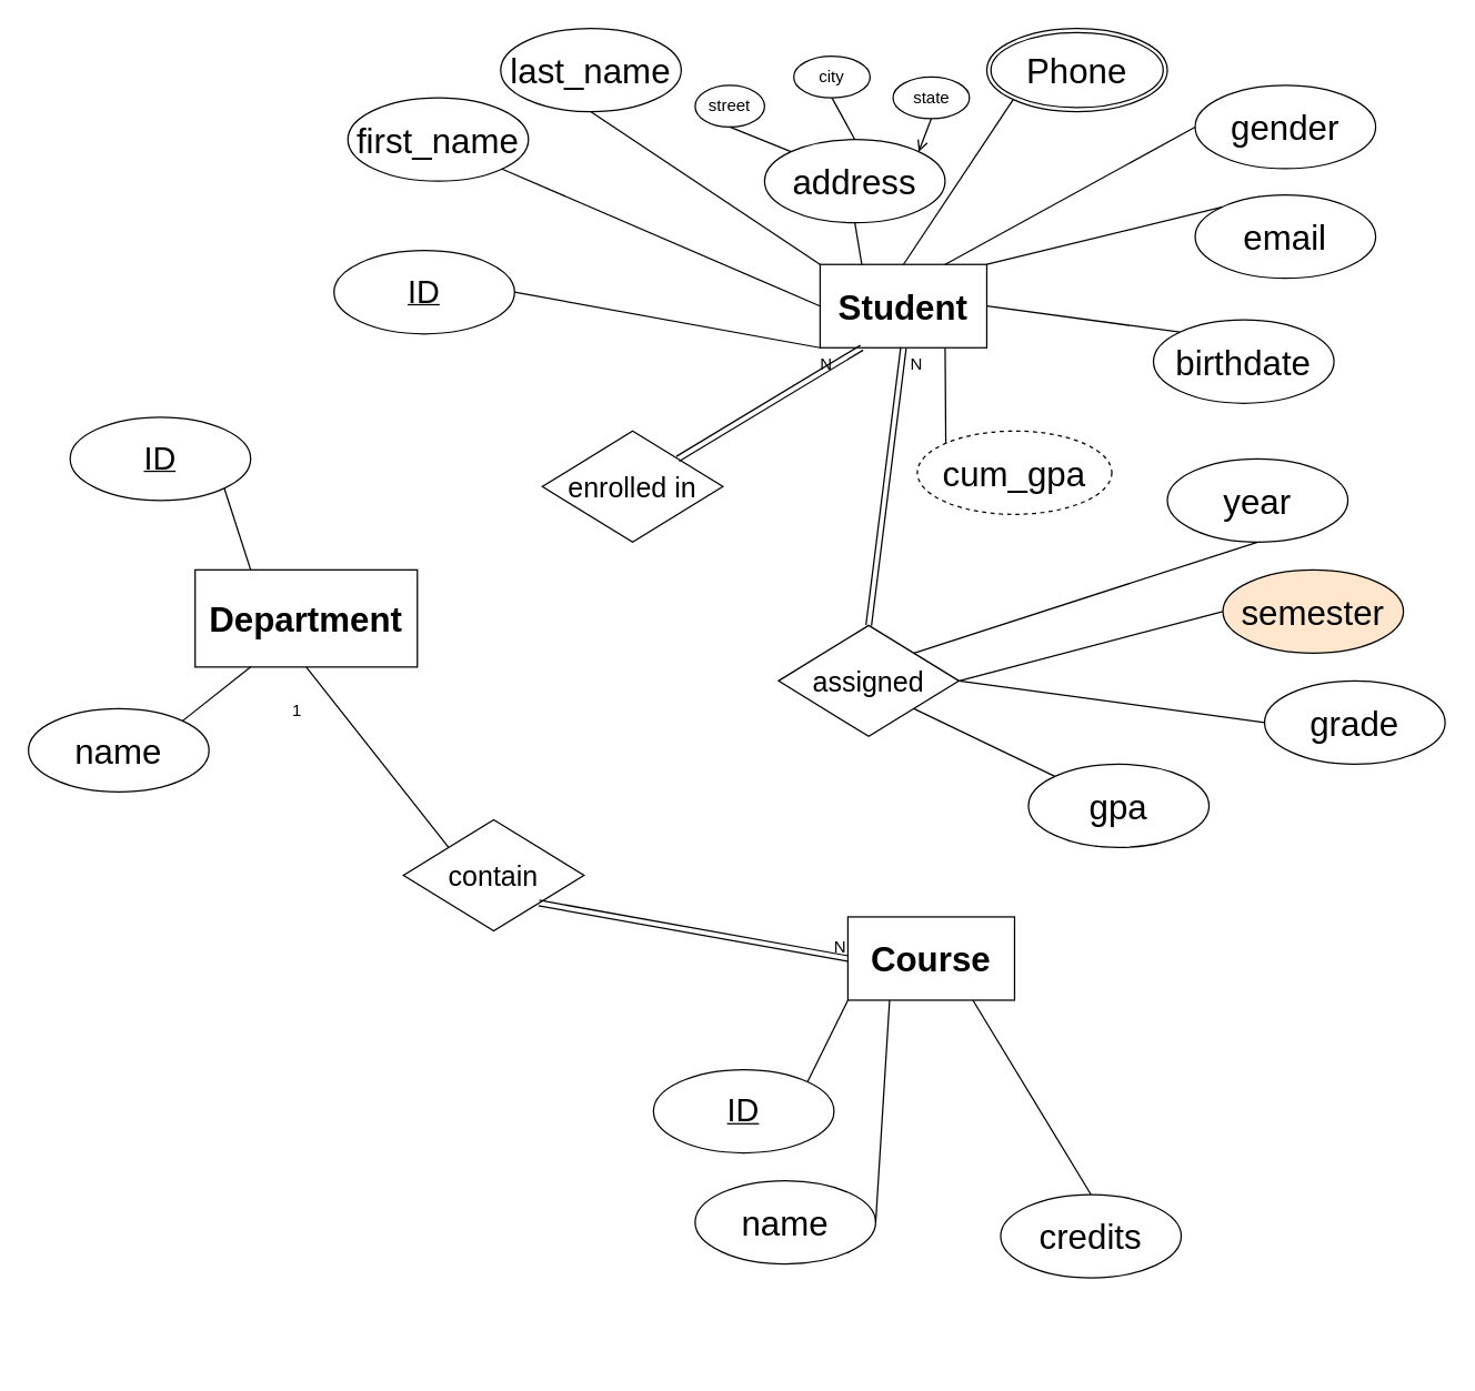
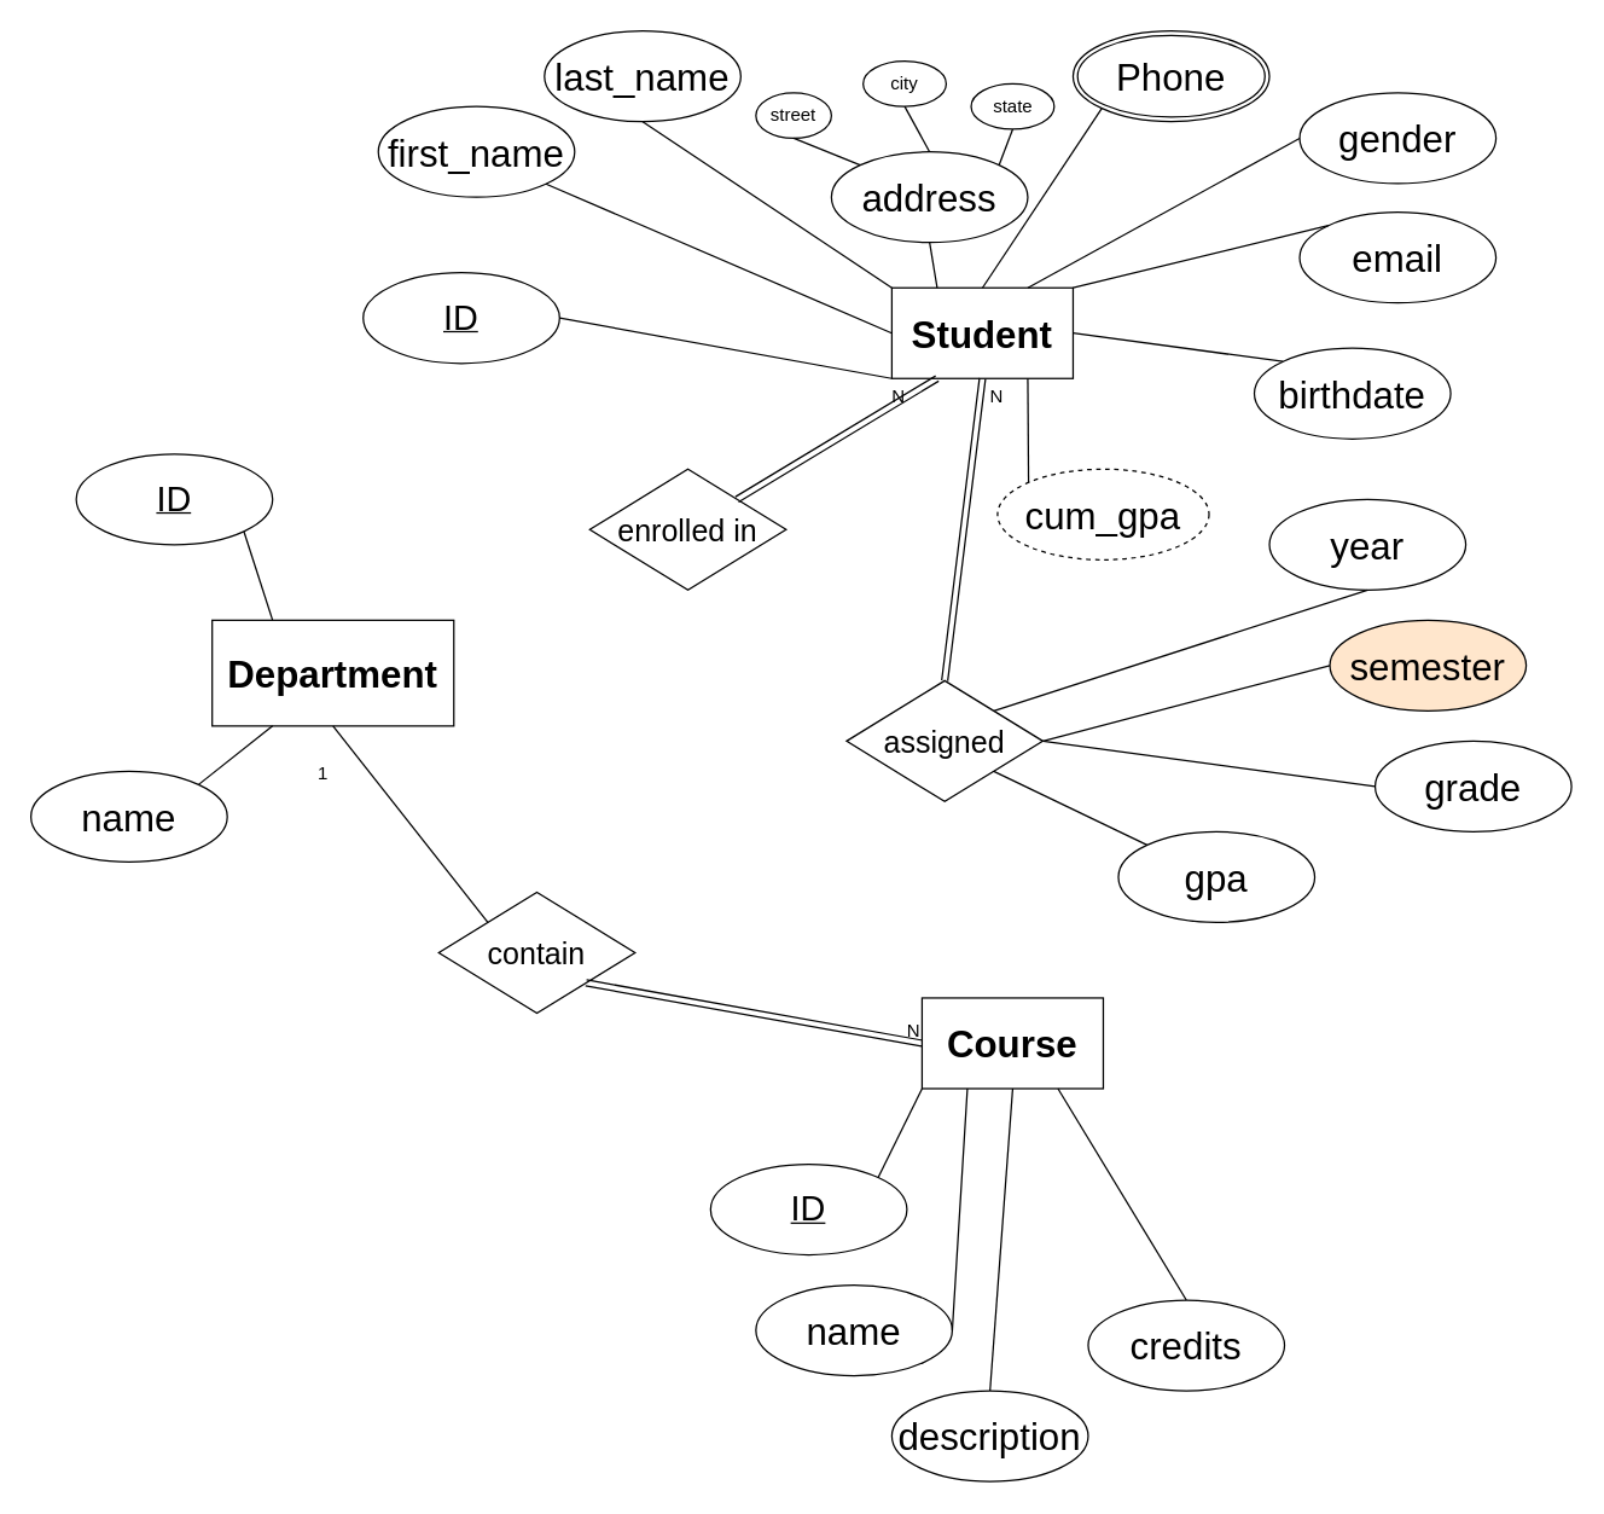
  <mxCell id="0" />
  <mxCell id="1" parent="0" />
  <mxCell id="2" value="&lt;font size=&quot;1&quot; style=&quot;&quot;&gt;&lt;b style=&quot;font-size: 25px;&quot;&gt;Department&lt;/b&gt;&lt;/font&gt;" style="rounded=0;whiteSpace=wrap;html=1;" vertex="1" parent="1"><mxGeometry x="140" y="410" width="160" height="70" as="geometry" /></mxCell>
  <mxCell id="3" value="&lt;span style=&quot;font-size: 25px;&quot;&gt;&lt;b&gt;Course&lt;/b&gt;&lt;/span&gt;" style="rounded=0;whiteSpace=wrap;html=1;" vertex="1" parent="1"><mxGeometry x="610" y="660" width="120" height="60" as="geometry" /></mxCell>
  <mxCell id="4" value="&lt;font size=&quot;1&quot; style=&quot;&quot;&gt;&lt;b style=&quot;font-size: 25px;&quot;&gt;Student&lt;/b&gt;&lt;/font&gt;" style="rounded=0;whiteSpace=wrap;html=1;" vertex="1" parent="1"><mxGeometry x="590" y="190" width="120" height="60" as="geometry" /></mxCell>
  <mxCell id="5" value="&lt;font style=&quot;font-size: 23px;&quot;&gt;ID&lt;/font&gt;" style="ellipse;whiteSpace=wrap;html=1;align=center;fontStyle=4;" vertex="1" parent="1"><mxGeometry x="470" y="770" width="130" height="60" as="geometry" /></mxCell>
  <mxCell id="6" value="&lt;font style=&quot;font-size: 25px;&quot;&gt;name&lt;/font&gt;" style="ellipse;whiteSpace=wrap;html=1;align=center;" vertex="1" parent="1"><mxGeometry x="500" y="850" width="130" height="60" as="geometry" /></mxCell>
+ <mxCell id="7" value="&lt;font style=&quot;font-size: 25px;&quot;&gt;description&lt;/font&gt;" style="ellipse;whiteSpace=wrap;html=1;align=center;" vertex="1" parent="1"><mxGeometry x="590" y="920" width="130" height="60" as="geometry" /></mxCell>
  <mxCell id="8" value="&lt;font style=&quot;font-size: 25px;&quot;&gt;credits&lt;/font&gt;" style="ellipse;whiteSpace=wrap;html=1;align=center;" vertex="1" parent="1"><mxGeometry x="720" y="860" width="130" height="60" as="geometry" /></mxCell>
  <mxCell id="9" value="" style="endArrow=none;html=1;rounded=0;exitX=1;exitY=0;exitDx=0;exitDy=0;entryX=0;entryY=1;entryDx=0;entryDy=0;" edge="1" parent="1" source="5" target="3"><mxGeometry relative="1" as="geometry"><mxPoint x="510" y="670" as="sourcePoint" /><mxPoint x="670" y="670" as="targetPoint" /></mxGeometry></mxCell>
  <mxCell id="10" value="" style="endArrow=none;html=1;rounded=0;exitX=1;exitY=0.5;exitDx=0;exitDy=0;entryX=0.25;entryY=1;entryDx=0;entryDy=0;" edge="1" parent="1" source="6" target="3"><mxGeometry relative="1" as="geometry"><mxPoint x="591" y="789" as="sourcePoint" /><mxPoint x="670" y="710" as="targetPoint" /></mxGeometry></mxCell>
+ <mxCell id="11" value="" style="endArrow=none;html=1;rounded=0;exitX=0.5;exitY=0;exitDx=0;exitDy=0;entryX=0.5;entryY=1;entryDx=0;entryDy=0;" edge="1" parent="1" source="7" target="3"><mxGeometry relative="1" as="geometry"><mxPoint x="640" y="890" as="sourcePoint" /><mxPoint x="680" y="720" as="targetPoint" /></mxGeometry></mxCell>
  <mxCell id="12" value="" style="endArrow=none;html=1;rounded=0;exitX=0.5;exitY=0;exitDx=0;exitDy=0;entryX=0.75;entryY=1;entryDx=0;entryDy=0;" edge="1" parent="1" source="8" target="3"><mxGeometry relative="1" as="geometry"><mxPoint x="665" y="930" as="sourcePoint" /><mxPoint x="730" y="710" as="targetPoint" /></mxGeometry></mxCell>
  <mxCell id="13" value="&lt;font style=&quot;font-size: 23px;&quot;&gt;ID&lt;/font&gt;" style="ellipse;whiteSpace=wrap;html=1;align=center;fontStyle=4;" vertex="1" parent="1"><mxGeometry x="50" y="300" width="130" height="60" as="geometry" /></mxCell>
  <mxCell id="14" value="&lt;font style=&quot;font-size: 25px;&quot;&gt;name&lt;/font&gt;" style="ellipse;whiteSpace=wrap;html=1;align=center;" vertex="1" parent="1"><mxGeometry x="20" y="510" width="130" height="60" as="geometry" /></mxCell>
  <mxCell id="15" value="" style="endArrow=none;html=1;rounded=0;exitX=1;exitY=0;exitDx=0;exitDy=0;entryX=0.25;entryY=1;entryDx=0;entryDy=0;" edge="1" parent="1" source="14" target="2"><mxGeometry relative="1" as="geometry"><mxPoint x="591" y="789" as="sourcePoint" /><mxPoint x="670" y="710" as="targetPoint" /></mxGeometry></mxCell>
  <mxCell id="16" value="" style="endArrow=none;html=1;rounded=0;exitX=1;exitY=1;exitDx=0;exitDy=0;entryX=0.25;entryY=0;entryDx=0;entryDy=0;" edge="1" parent="1" source="13" target="2"><mxGeometry relative="1" as="geometry"><mxPoint x="151" y="519" as="sourcePoint" /><mxPoint x="190" y="490" as="targetPoint" /></mxGeometry></mxCell>
  <mxCell id="17" value="&lt;font style=&quot;font-size: 23px;&quot;&gt;ID&lt;/font&gt;" style="ellipse;whiteSpace=wrap;html=1;align=center;fontStyle=4;" vertex="1" parent="1"><mxGeometry x="240" y="180" width="130" height="60" as="geometry" /></mxCell>
  <mxCell id="18" value="&lt;font style=&quot;font-size: 25px;&quot;&gt;first_name&lt;/font&gt;" style="ellipse;whiteSpace=wrap;html=1;align=center;" vertex="1" parent="1"><mxGeometry x="250" y="70" width="130" height="60" as="geometry" /></mxCell>
  <mxCell id="19" value="&lt;font style=&quot;font-size: 25px;&quot;&gt;gender&lt;/font&gt;" style="ellipse;whiteSpace=wrap;html=1;align=center;" vertex="1" parent="1"><mxGeometry x="860" y="61" width="130" height="60" as="geometry" /></mxCell>
  <mxCell id="20" value="&lt;font style=&quot;font-size: 25px;&quot;&gt;email&lt;/font&gt;" style="ellipse;whiteSpace=wrap;html=1;align=center;" vertex="1" parent="1"><mxGeometry x="860" y="140" width="130" height="60" as="geometry" /></mxCell>
  <mxCell id="21" value="&lt;font style=&quot;font-size: 25px;&quot;&gt;address&lt;/font&gt;" style="ellipse;whiteSpace=wrap;html=1;align=center;" vertex="1" parent="1"><mxGeometry x="550" y="100" width="130" height="60" as="geometry" /></mxCell>
  <mxCell id="22" value="&lt;font style=&quot;font-size: 25px;&quot;&gt;last_name&lt;/font&gt;" style="ellipse;whiteSpace=wrap;html=1;align=center;" vertex="1" parent="1"><mxGeometry x="360" y="20" width="130" height="60" as="geometry" /></mxCell>
  <mxCell id="23" value="&lt;font style=&quot;font-size: 25px;&quot;&gt;birthdate&lt;/font&gt;" style="ellipse;whiteSpace=wrap;html=1;align=center;" vertex="1" parent="1"><mxGeometry x="830" y="230" width="130" height="60" as="geometry" /></mxCell>
  <mxCell id="24" value="" style="endArrow=none;html=1;rounded=0;exitX=1;exitY=0.5;exitDx=0;exitDy=0;entryX=0;entryY=1;entryDx=0;entryDy=0;" edge="1" parent="1" source="17" target="4"><mxGeometry relative="1" as="geometry"><mxPoint x="171" y="361" as="sourcePoint" /><mxPoint x="190" y="420" as="targetPoint" /></mxGeometry></mxCell>
  <mxCell id="25" value="" style="endArrow=none;html=1;rounded=0;exitX=1;exitY=1;exitDx=0;exitDy=0;entryX=0;entryY=0.5;entryDx=0;entryDy=0;" edge="1" parent="1" source="18" target="4"><mxGeometry relative="1" as="geometry"><mxPoint x="340" y="140" as="sourcePoint" /><mxPoint x="600" y="260" as="targetPoint" /></mxGeometry></mxCell>
  <mxCell id="26" value="" style="endArrow=none;html=1;rounded=0;exitX=0.5;exitY=1;exitDx=0;exitDy=0;entryX=0;entryY=0;entryDx=0;entryDy=0;" edge="1" parent="1" source="22" target="4"><mxGeometry relative="1" as="geometry"><mxPoint x="411" y="101" as="sourcePoint" /><mxPoint x="600" y="230" as="targetPoint" /></mxGeometry></mxCell>
  <mxCell id="27" value="" style="endArrow=none;html=1;rounded=0;exitX=0.5;exitY=1;exitDx=0;exitDy=0;entryX=0.25;entryY=0;entryDx=0;entryDy=0;" edge="1" parent="1" source="21" target="4"><mxGeometry relative="1" as="geometry"><mxPoint x="510" y="90" as="sourcePoint" /><mxPoint x="600" y="200" as="targetPoint" /></mxGeometry></mxCell>
  <mxCell id="28" value="" style="endArrow=none;html=1;rounded=0;exitX=0;exitY=1;exitDx=0;exitDy=0;entryX=0.5;entryY=0;entryDx=0;entryDy=0;" edge="1" parent="1" source="53" target="4"><mxGeometry relative="1" as="geometry"><mxPoint x="718.58" y="71" as="sourcePoint" /><mxPoint x="630" y="200" as="targetPoint" /></mxGeometry></mxCell>
  <mxCell id="29" value="" style="endArrow=none;html=1;rounded=0;exitX=0;exitY=0.5;exitDx=0;exitDy=0;entryX=0.75;entryY=0;entryDx=0;entryDy=0;" edge="1" parent="1" source="19" target="4"><mxGeometry relative="1" as="geometry"><mxPoint x="729" y="81" as="sourcePoint" /><mxPoint x="660" y="200" as="targetPoint" /></mxGeometry></mxCell>
  <mxCell id="30" value="" style="endArrow=none;html=1;rounded=0;exitX=0;exitY=0;exitDx=0;exitDy=0;entryX=1;entryY=0;entryDx=0;entryDy=0;" edge="1" parent="1" source="20" target="4"><mxGeometry relative="1" as="geometry"><mxPoint x="730" y="140" as="sourcePoint" /><mxPoint x="710" y="190" as="targetPoint" /></mxGeometry></mxCell>
  <mxCell id="31" value="" style="endArrow=none;html=1;rounded=0;exitX=1;exitY=0.5;exitDx=0;exitDy=0;entryX=0;entryY=0;entryDx=0;entryDy=0;" edge="1" parent="1" source="4" target="23"><mxGeometry relative="1" as="geometry"><mxPoint x="340" y="140" as="sourcePoint" /><mxPoint x="600" y="260" as="targetPoint" /></mxGeometry></mxCell>
  <mxCell id="32" value="&lt;font style=&quot;font-size: 20px;&quot;&gt;contain&lt;/font&gt;" style="shape=rhombus;perimeter=rhombusPerimeter;whiteSpace=wrap;html=1;align=center;" vertex="1" parent="1"><mxGeometry x="290" y="590" width="130" height="80" as="geometry" /></mxCell>
  <mxCell id="33" value="&lt;span style=&quot;font-size: 20px;&quot;&gt;assigned&lt;/span&gt;" style="shape=rhombus;perimeter=rhombusPerimeter;whiteSpace=wrap;html=1;align=center;" vertex="1" parent="1"><mxGeometry x="560" y="450" width="130" height="80" as="geometry" /></mxCell>
  <mxCell id="34" value="&lt;span style=&quot;font-size: 20px;&quot;&gt;enrolled in&lt;/span&gt;" style="shape=rhombus;perimeter=rhombusPerimeter;whiteSpace=wrap;html=1;align=center;" vertex="1" parent="1"><mxGeometry x="390" y="310" width="130" height="80" as="geometry" /></mxCell>
  <mxCell id="35" value="&lt;font style=&quot;font-size: 25px;&quot;&gt;grade&lt;/font&gt;" style="ellipse;whiteSpace=wrap;html=1;align=center;" vertex="1" parent="1"><mxGeometry x="910" y="490" width="130" height="60" as="geometry" /></mxCell>
  <mxCell id="36" value="&lt;font style=&quot;font-size: 25px;&quot;&gt;semester&lt;/font&gt;" style="ellipse;whiteSpace=wrap;html=1;align=center;fillColor=#ffe6cc;" vertex="1" parent="1"><mxGeometry x="880" y="410" width="130" height="60" as="geometry" /></mxCell>
  <mxCell id="37" value="&lt;font style=&quot;font-size: 25px;&quot;&gt;year&lt;/font&gt;" style="ellipse;whiteSpace=wrap;html=1;align=center;" vertex="1" parent="1"><mxGeometry x="840" y="330" width="130" height="60" as="geometry" /></mxCell>
  <mxCell id="38" value="" style="endArrow=none;html=1;rounded=0;exitX=1;exitY=0;exitDx=0;exitDy=0;entryX=0.5;entryY=1;entryDx=0;entryDy=0;" edge="1" parent="1" source="33" target="37"><mxGeometry relative="1" as="geometry"><mxPoint x="340" y="140" as="sourcePoint" /><mxPoint x="600" y="260" as="targetPoint" /></mxGeometry></mxCell>
  <mxCell id="39" value="" style="endArrow=none;html=1;rounded=0;exitX=1;exitY=0.5;exitDx=0;exitDy=0;entryX=0;entryY=0.5;entryDx=0;entryDy=0;" edge="1" parent="1" source="33" target="36"><mxGeometry relative="1" as="geometry"><mxPoint x="465" y="320" as="sourcePoint" /><mxPoint x="435" y="280" as="targetPoint" /></mxGeometry></mxCell>
  <mxCell id="40" value="" style="endArrow=none;html=1;rounded=0;exitX=1;exitY=0.5;exitDx=0;exitDy=0;entryX=0;entryY=0.5;entryDx=0;entryDy=0;" edge="1" parent="1" source="33" target="35"><mxGeometry relative="1" as="geometry"><mxPoint x="433" y="340" as="sourcePoint" /><mxPoint x="341" y="271" as="targetPoint" /></mxGeometry></mxCell>
  <mxCell id="41" value="" style="shape=link;html=1;rounded=0;exitX=0.5;exitY=0;exitDx=0;exitDy=0;entryX=0.5;entryY=1;entryDx=0;entryDy=0;" edge="1" parent="1" source="33" target="4"><mxGeometry relative="1" as="geometry"><mxPoint x="510" y="510" as="sourcePoint" /><mxPoint x="760" y="430" as="targetPoint" /></mxGeometry></mxCell>
  <mxCell id="42" value="N" style="resizable=0;html=1;whiteSpace=wrap;align=right;verticalAlign=bottom;" connectable="0" vertex="1" parent="41"><mxGeometry x="1" relative="1" as="geometry"><mxPoint x="15" y="20" as="offset" /></mxGeometry></mxCell>
  <mxCell id="43" value="" style="shape=link;html=1;rounded=0;entryX=0;entryY=0.5;entryDx=0;entryDy=0;exitX=1;exitY=1;exitDx=0;exitDy=0;" edge="1" parent="1" source="32" target="3"><mxGeometry relative="1" as="geometry"><mxPoint x="470" y="600" as="sourcePoint" /><mxPoint x="630" y="600" as="targetPoint" /></mxGeometry></mxCell>
  <mxCell id="44" value="N" style="resizable=0;html=1;whiteSpace=wrap;align=right;verticalAlign=bottom;" connectable="0" vertex="1" parent="43"><mxGeometry x="1" relative="1" as="geometry" /></mxCell>
  <mxCell id="45" value="" style="endArrow=none;html=1;rounded=0;exitX=0.5;exitY=1;exitDx=0;exitDy=0;entryX=0;entryY=0;entryDx=0;entryDy=0;" edge="1" parent="1" source="2" target="32"><mxGeometry relative="1" as="geometry"><mxPoint x="470" y="520" as="sourcePoint" /><mxPoint x="630" y="520" as="targetPoint" /></mxGeometry></mxCell>
  <mxCell id="46" value="1" style="resizable=0;html=1;whiteSpace=wrap;align=right;verticalAlign=bottom;" connectable="0" vertex="1" parent="45"><mxGeometry x="1" relative="1" as="geometry"><mxPoint x="-105" y="-90" as="offset" /></mxGeometry></mxCell>
  <mxCell id="47" value="" style="shape=link;html=1;rounded=0;entryX=0.25;entryY=1;entryDx=0;entryDy=0;exitX=1;exitY=0;exitDx=0;exitDy=0;" edge="1" parent="1" source="34" target="4"><mxGeometry relative="1" as="geometry"><mxPoint x="470" y="380" as="sourcePoint" /><mxPoint x="630" y="380" as="targetPoint" /></mxGeometry></mxCell>
  <mxCell id="48" value="N" style="resizable=0;html=1;whiteSpace=wrap;align=right;verticalAlign=bottom;" connectable="0" vertex="1" parent="47"><mxGeometry x="1" relative="1" as="geometry"><mxPoint x="-20" y="20" as="offset" /></mxGeometry></mxCell>
  <mxCell id="49" value="&lt;span style=&quot;font-size: 25px;&quot;&gt;gpa&lt;/span&gt;" style="ellipse;whiteSpace=wrap;html=1;align=center;" vertex="1" parent="1"><mxGeometry x="740" y="550" width="130" height="60" as="geometry" /></mxCell>
  <mxCell id="50" value="" style="endArrow=none;html=1;rounded=0;exitX=1;exitY=1;exitDx=0;exitDy=0;entryX=0;entryY=0;entryDx=0;entryDy=0;" edge="1" parent="1" source="33" target="49"><mxGeometry relative="1" as="geometry"><mxPoint x="400" y="360" as="sourcePoint" /><mxPoint x="281" y="251" as="targetPoint" /></mxGeometry></mxCell>
  <mxCell id="51" value="" style="endArrow=none;html=1;rounded=0;exitX=0.75;exitY=1;exitDx=0;exitDy=0;entryX=0;entryY=0;entryDx=0;entryDy=0;" edge="1" parent="1" source="4" target="52"><mxGeometry relative="1" as="geometry"><mxPoint x="720" y="260" as="sourcePoint" /><mxPoint x="720" y="340" as="targetPoint" /></mxGeometry></mxCell>
  <mxCell id="52" value="&lt;font style=&quot;font-size: 25px;&quot;&gt;cum_gpa&lt;/font&gt;" style="ellipse;whiteSpace=wrap;html=1;align=center;dashed=1;" vertex="1" parent="1"><mxGeometry x="660" y="310" width="140" height="60" as="geometry" /></mxCell>
  <mxCell id="53" value="&lt;font style=&quot;font-size: 25px;&quot;&gt;Phone&lt;/font&gt;" style="ellipse;shape=doubleEllipse;margin=3;whiteSpace=wrap;html=1;align=center;" vertex="1" parent="1"><mxGeometry x="710" y="20" width="130" height="60" as="geometry" /></mxCell>
  <mxCell id="54" value="street" style="ellipse;whiteSpace=wrap;html=1;align=center;" vertex="1" parent="1"><mxGeometry x="500" y="61" width="50" height="30" as="geometry" /></mxCell>
  <mxCell id="55" value="city" style="ellipse;whiteSpace=wrap;html=1;align=center;" vertex="1" parent="1"><mxGeometry x="571" y="40" width="55" height="30" as="geometry" /></mxCell>
  <mxCell id="56" value="" style="endArrow=none;html=1;rounded=0;exitX=0.5;exitY=1;exitDx=0;exitDy=0;entryX=0.5;entryY=0;entryDx=0;entryDy=0;" edge="1" parent="1" source="55" target="21"><mxGeometry relative="1" as="geometry"><mxPoint x="739" y="81" as="sourcePoint" /><mxPoint x="660" y="200" as="targetPoint" /></mxGeometry></mxCell>
  <mxCell id="57" value="" style="endArrow=none;html=1;rounded=0;exitX=0.5;exitY=1;exitDx=0;exitDy=0;entryX=0;entryY=0;entryDx=0;entryDy=0;" edge="1" parent="1" source="54" target="21"><mxGeometry relative="1" as="geometry"><mxPoint x="680" y="60" as="sourcePoint" /><mxPoint x="671" y="119" as="targetPoint" /></mxGeometry></mxCell>
- <mxCell id="58" value="" style="endArrow=open;html=1;rounded=0;exitX=0.5;exitY=1;exitDx=0;exitDy=0;entryX=1;entryY=0;entryDx=0;entryDy=0;" edge="1" parent="1" source="59" target="21"><mxGeometry relative="1" as="geometry"><mxPoint x="609" y="80" as="sourcePoint" /><mxPoint x="625" y="110" as="targetPoint" /></mxGeometry></mxCell>
+ <mxCell id="58" value="" style="endArrow=none;html=1;rounded=0;exitX=0.5;exitY=1;exitDx=0;exitDy=0;entryX=1;entryY=0;entryDx=0;entryDy=0;" edge="1" parent="1" source="59" target="21"><mxGeometry relative="1" as="geometry"><mxPoint x="609" y="80" as="sourcePoint" /><mxPoint x="625" y="110" as="targetPoint" /></mxGeometry></mxCell>
  <mxCell id="59" value="state" style="ellipse;whiteSpace=wrap;html=1;align=center;" vertex="1" parent="1"><mxGeometry x="642.5" y="55" width="55" height="30" as="geometry" /></mxCell>
